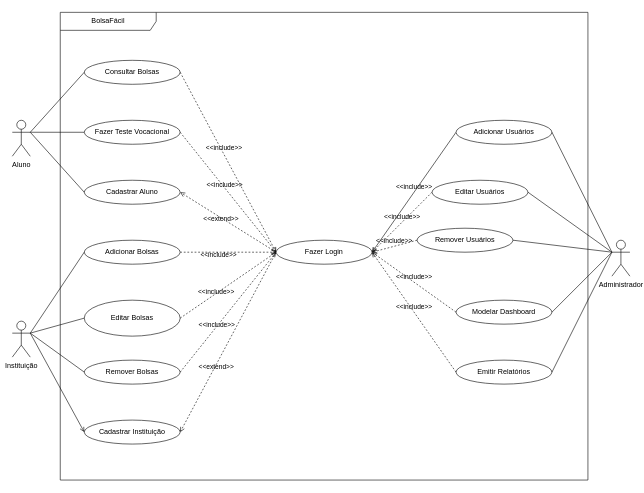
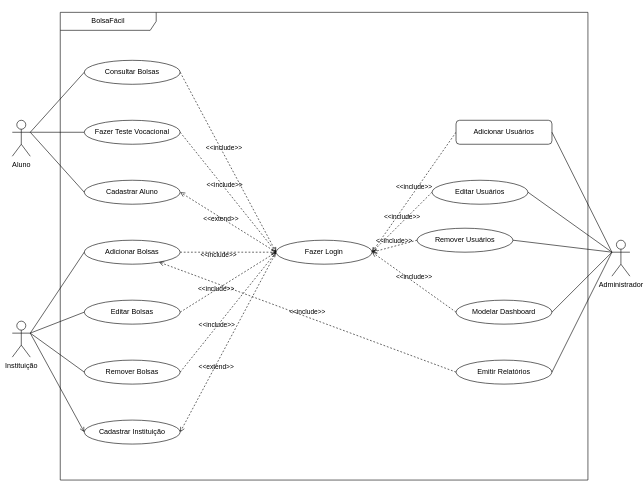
  <mxCell id="0" />
  <mxCell id="1" parent="0" />
  <mxCell id="2" value="BolsaFácil" style="shape=umlFrame;whiteSpace=wrap;html=1;pointerEvents=0;recursiveResize=0;container=1;collapsible=0;width=160;" parent="1" vertex="1"><mxGeometry x="100" y="20" width="880" height="780" as="geometry" /></mxCell>
  <mxCell id="3" value="Fazer Teste Vocacional" style="ellipse;whiteSpace=wrap;html=1;" parent="2" vertex="1"><mxGeometry x="40" y="180" width="160" height="40" as="geometry" /></mxCell>
  <mxCell id="4" value="Consultar Bolsas" style="ellipse;whiteSpace=wrap;html=1;" parent="2" vertex="1"><mxGeometry x="40" y="80" width="160" height="40" as="geometry" /></mxCell>
  <mxCell id="5" value="Cadastrar Aluno" style="ellipse;whiteSpace=wrap;html=1;" parent="2" vertex="1"><mxGeometry x="40" y="280" width="160" height="40" as="geometry" /></mxCell>
  <mxCell id="6" value="&amp;lt;&amp;lt;include&amp;gt;&amp;gt;" style="html=1;verticalAlign=bottom;labelBackgroundColor=none;endArrow=open;endFill=0;dashed=1;rounded=0;exitX=1;exitY=0.5;exitDx=0;exitDy=0;entryX=0;entryY=0.5;entryDx=0;entryDy=0;" parent="2" source="4" target="17" edge="1"><mxGeometry x="-0.093" y="1" width="160" relative="1" as="geometry"><mxPoint x="340" y="100" as="sourcePoint" /><mxPoint x="500" y="100" as="targetPoint" /><mxPoint as="offset" /></mxGeometry></mxCell>
  <mxCell id="7" value="&amp;lt;&amp;lt;include&amp;gt;&amp;gt;" style="html=1;verticalAlign=bottom;labelBackgroundColor=none;endArrow=open;endFill=0;dashed=1;rounded=0;exitX=1;exitY=0.5;exitDx=0;exitDy=0;entryX=0;entryY=0.5;entryDx=0;entryDy=0;" parent="2" source="3" target="17" edge="1"><mxGeometry x="-0.048" y="-3" width="160" relative="1" as="geometry"><mxPoint x="290" y="280" as="sourcePoint" /><mxPoint x="450" y="280" as="targetPoint" /><mxPoint as="offset" /></mxGeometry></mxCell>
  <mxCell id="8" value="&amp;lt;&amp;lt;include&amp;gt;&amp;gt;" style="html=1;verticalAlign=bottom;labelBackgroundColor=none;endArrow=open;endFill=0;dashed=1;rounded=0;exitX=1;exitY=0.5;exitDx=0;exitDy=0;entryX=0;entryY=0.5;entryDx=0;entryDy=0;" parent="2" source="11" target="17" edge="1"><mxGeometry x="-0.197" y="-13" width="160" relative="1" as="geometry"><mxPoint x="210" y="110" as="sourcePoint" /><mxPoint x="295" y="250" as="targetPoint" /><mxPoint as="offset" /></mxGeometry></mxCell>
  <mxCell id="9" value="&amp;lt;&amp;lt;extend&amp;gt;&amp;gt;" style="html=1;verticalAlign=bottom;labelBackgroundColor=none;endArrow=open;endFill=0;dashed=1;rounded=0;entryX=1;entryY=0.5;entryDx=0;entryDy=0;exitX=0;exitY=0.5;exitDx=0;exitDy=0;" parent="2" source="17" target="5" edge="1"><mxGeometry x="0.077" y="10" width="160" relative="1" as="geometry"><mxPoint x="320" y="310" as="sourcePoint" /><mxPoint x="480" y="310" as="targetPoint" /><mxPoint as="offset" /></mxGeometry></mxCell>
  <mxCell id="10" value="&amp;lt;&amp;lt;extend&amp;gt;&amp;gt;" style="html=1;verticalAlign=bottom;labelBackgroundColor=none;endArrow=open;endFill=0;dashed=1;rounded=0;entryX=1;entryY=0.5;entryDx=0;entryDy=0;exitX=0;exitY=0.5;exitDx=0;exitDy=0;" parent="2" source="17" target="12" edge="1"><mxGeometry x="0.315" y="6" width="160" relative="1" as="geometry"><mxPoint x="295" y="290" as="sourcePoint" /><mxPoint x="210" y="290" as="targetPoint" /><mxPoint y="1" as="offset" /></mxGeometry></mxCell>
  <mxCell id="11" value="Adicionar Bolsas" style="ellipse;whiteSpace=wrap;html=1;" parent="2" vertex="1"><mxGeometry x="40" y="380" width="160" height="40" as="geometry" /></mxCell>
  <mxCell id="12" value="Cadastrar Instituição" style="ellipse;whiteSpace=wrap;html=1;" parent="2" vertex="1"><mxGeometry x="40" y="680" width="160" height="40" as="geometry" /></mxCell>
- <mxCell id="13" value="Editar Bolsas" style="ellipse;whiteSpace=wrap;html=1;" vertex="1" parent="2"><mxGeometry x="40" y="480" width="160" height="60" as="geometry" /></mxCell>
+ <mxCell id="13" value="Editar Bolsas" style="ellipse;whiteSpace=wrap;html=1;" vertex="1" parent="2"><mxGeometry x="40" y="480" width="160" height="40" as="geometry" /></mxCell>
  <mxCell id="14" value="Remover Bolsas" style="ellipse;whiteSpace=wrap;html=1;" vertex="1" parent="2"><mxGeometry x="40" y="580" width="160" height="40" as="geometry" /></mxCell>
  <mxCell id="15" value="&amp;lt;&amp;lt;include&amp;gt;&amp;gt;" style="html=1;verticalAlign=bottom;labelBackgroundColor=none;endArrow=open;endFill=0;dashed=1;rounded=0;exitX=1;exitY=0.5;exitDx=0;exitDy=0;entryX=0;entryY=0.5;entryDx=0;entryDy=0;" edge="1" parent="2" source="13" target="17"><mxGeometry x="-0.292" y="-6" width="160" relative="1" as="geometry"><mxPoint x="210" y="410" as="sourcePoint" /><mxPoint x="370" y="310" as="targetPoint" /><mxPoint as="offset" /></mxGeometry></mxCell>
  <mxCell id="16" value="&amp;lt;&amp;lt;include&amp;gt;&amp;gt;" style="html=1;verticalAlign=bottom;labelBackgroundColor=none;endArrow=open;endFill=0;dashed=1;rounded=0;exitX=1;exitY=0.5;exitDx=0;exitDy=0;entryX=0;entryY=0.5;entryDx=0;entryDy=0;" edge="1" parent="2" source="14" target="17"><mxGeometry x="-0.281" y="-3" width="160" relative="1" as="geometry"><mxPoint x="210" y="510" as="sourcePoint" /><mxPoint x="370" y="310" as="targetPoint" /><mxPoint x="1" as="offset" /></mxGeometry></mxCell>
  <mxCell id="17" value="Fazer Login" style="ellipse;whiteSpace=wrap;html=1;" parent="2" vertex="1"><mxGeometry x="360" y="380" width="160" height="40" as="geometry" /></mxCell>
- <mxCell id="18" value="&amp;lt;&amp;lt;include&amp;gt;&amp;gt;" style="html=1;verticalAlign=bottom;labelBackgroundColor=none;endArrow=open;endFill=0;dashed=0;rounded=0;exitX=0;exitY=0.5;exitDx=0;exitDy=0;entryX=1;entryY=0.5;entryDx=0;entryDy=0;" parent="2" source="23" edge="1" target="17"><mxGeometry width="160" relative="1" as="geometry"><mxPoint x="255" y="210" as="sourcePoint" /><mxPoint x="490" y="400" as="targetPoint" /></mxGeometry></mxCell>
+ <mxCell id="18" value="&amp;lt;&amp;lt;include&amp;gt;&amp;gt;" style="html=1;verticalAlign=bottom;labelBackgroundColor=none;endArrow=open;endFill=0;dashed=1;rounded=0;exitX=0;exitY=0.5;exitDx=0;exitDy=0;entryX=1;entryY=0.5;entryDx=0;entryDy=0;" parent="2" source="23" edge="1" target="17"><mxGeometry width="160" relative="1" as="geometry"><mxPoint x="255" y="210" as="sourcePoint" /><mxPoint x="490" y="400" as="targetPoint" /></mxGeometry></mxCell>
  <mxCell id="19" value="&amp;lt;&amp;lt;include&amp;gt;&amp;gt;" style="html=1;verticalAlign=bottom;labelBackgroundColor=none;endArrow=open;endFill=0;dashed=1;rounded=0;exitX=0;exitY=0.5;exitDx=0;exitDy=0;entryX=1;entryY=0.5;entryDx=0;entryDy=0;" parent="2" source="24" edge="1" target="17"><mxGeometry width="160" relative="1" as="geometry"><mxPoint x="575" y="300" as="sourcePoint" /><mxPoint x="490" y="400" as="targetPoint" /></mxGeometry></mxCell>
  <mxCell id="20" value="&amp;lt;&amp;lt;include&amp;gt;&amp;gt;" style="html=1;verticalAlign=bottom;labelBackgroundColor=none;endArrow=open;endFill=0;dashed=1;rounded=0;exitX=0;exitY=0.5;exitDx=0;exitDy=0;entryX=1;entryY=0.5;entryDx=0;entryDy=0;" parent="2" source="25" edge="1" target="17"><mxGeometry width="160" relative="1" as="geometry"><mxPoint x="575" y="300" as="sourcePoint" /><mxPoint x="490" y="400" as="targetPoint" /></mxGeometry></mxCell>
  <mxCell id="21" value="&amp;lt;&amp;lt;include&amp;gt;&amp;gt;" style="html=1;verticalAlign=bottom;labelBackgroundColor=none;endArrow=open;endFill=0;dashed=1;rounded=0;exitX=0;exitY=0.5;exitDx=0;exitDy=0;entryX=1;entryY=0.5;entryDx=0;entryDy=0;" edge="1" parent="2" source="26" target="17"><mxGeometry width="160" relative="1" as="geometry"><mxPoint x="340" y="360" as="sourcePoint" /><mxPoint x="500" y="360" as="targetPoint" /></mxGeometry></mxCell>
- <mxCell id="22" value="&amp;lt;&amp;lt;include&amp;gt;&amp;gt;" style="html=1;verticalAlign=bottom;labelBackgroundColor=none;endArrow=open;endFill=0;dashed=1;rounded=0;exitX=0;exitY=0.5;exitDx=0;exitDy=0;entryX=1;entryY=0.5;entryDx=0;entryDy=0;" edge="1" parent="2" source="27" target="17"><mxGeometry width="160" relative="1" as="geometry"><mxPoint x="630" y="550" as="sourcePoint" /><mxPoint x="500" y="410" as="targetPoint" /></mxGeometry></mxCell>
- <mxCell id="23" value="Adicionar Usuários" style="ellipse;whiteSpace=wrap;html=1;" parent="2" vertex="1"><mxGeometry x="660" y="180" width="160" height="40" as="geometry" /></mxCell>
+ <mxCell id="22" value="&amp;lt;&amp;lt;include&amp;gt;&amp;gt;" style="html=1;verticalAlign=bottom;labelBackgroundColor=none;endArrow=open;endFill=0;dashed=1;rounded=0;exitX=0;exitY=0.5;exitDx=0;exitDy=0;" edge="1" parent="2" source="27" target="11"><mxGeometry width="160" relative="1" as="geometry"><mxPoint x="630" y="550" as="sourcePoint" /><mxPoint x="500" y="410" as="targetPoint" /></mxGeometry></mxCell>
+ <mxCell id="23" value="Adicionar Usuários" style="whiteSpace=wrap;html=1;rounded=1;" parent="2" vertex="1"><mxGeometry x="660" y="180" width="160" height="40" as="geometry" /></mxCell>
  <mxCell id="24" value="Editar Usuários" style="ellipse;whiteSpace=wrap;html=1;" parent="2" vertex="1"><mxGeometry x="620" y="280" width="160" height="40" as="geometry" /></mxCell>
  <mxCell id="25" value="Modelar Dashboard" style="ellipse;whiteSpace=wrap;html=1;" parent="2" vertex="1"><mxGeometry x="660" y="480" width="160" height="40" as="geometry" /></mxCell>
  <mxCell id="26" value="Remover Usuários" style="ellipse;whiteSpace=wrap;html=1;" vertex="1" parent="2"><mxGeometry x="595" y="360" width="160" height="40" as="geometry" /></mxCell>
  <mxCell id="27" value="Emitir Relatórios" style="ellipse;whiteSpace=wrap;html=1;" vertex="1" parent="2"><mxGeometry x="660" y="580" width="160" height="40" as="geometry" /></mxCell>
  <mxCell id="28" value="Administrador" style="shape=umlActor;verticalLabelPosition=bottom;verticalAlign=top;html=1;outlineConnect=0;" parent="2" vertex="1"><mxGeometry x="920" y="380" width="30" height="60" as="geometry" /></mxCell>
  <mxCell id="29" value="" style="endArrow=none;html=1;rounded=0;entryX=0;entryY=0.333;entryDx=0;entryDy=0;entryPerimeter=0;exitX=1;exitY=0.5;exitDx=0;exitDy=0;" parent="2" source="23" target="28" edge="1"><mxGeometry width="50" height="50" relative="1" as="geometry"><mxPoint x="630" y="420" as="sourcePoint" /><mxPoint x="680" y="370" as="targetPoint" /></mxGeometry></mxCell>
  <mxCell id="30" value="" style="endArrow=none;html=1;rounded=0;entryX=0;entryY=0.333;entryDx=0;entryDy=0;entryPerimeter=0;exitX=1;exitY=0.5;exitDx=0;exitDy=0;" parent="2" source="24" target="28" edge="1"><mxGeometry width="50" height="50" relative="1" as="geometry"><mxPoint x="490" y="520" as="sourcePoint" /><mxPoint x="540" y="470" as="targetPoint" /></mxGeometry></mxCell>
  <mxCell id="31" value="" style="endArrow=none;html=1;rounded=0;exitX=0;exitY=0.333;exitDx=0;exitDy=0;exitPerimeter=0;entryX=1;entryY=0.5;entryDx=0;entryDy=0;" parent="2" source="28" target="25" edge="1"><mxGeometry width="50" height="50" relative="1" as="geometry"><mxPoint x="630" y="420" as="sourcePoint" /><mxPoint x="680" y="370" as="targetPoint" /></mxGeometry></mxCell>
  <mxCell id="32" value="" style="endArrow=none;html=1;rounded=0;entryX=0;entryY=0.333;entryDx=0;entryDy=0;entryPerimeter=0;exitX=1;exitY=0.5;exitDx=0;exitDy=0;" edge="1" parent="2" source="26" target="28"><mxGeometry width="50" height="50" relative="1" as="geometry"><mxPoint x="820" y="370" as="sourcePoint" /><mxPoint x="917" y="420" as="targetPoint" /></mxGeometry></mxCell>
  <mxCell id="33" value="" style="endArrow=none;html=1;rounded=0;entryX=0;entryY=0.333;entryDx=0;entryDy=0;entryPerimeter=0;exitX=1;exitY=0.5;exitDx=0;exitDy=0;" edge="1" parent="2" source="27" target="28"><mxGeometry width="50" height="50" relative="1" as="geometry"><mxPoint x="820" y="460" as="sourcePoint" /><mxPoint x="917" y="420" as="targetPoint" /></mxGeometry></mxCell>
  <mxCell id="34" value="Aluno" style="shape=umlActor;verticalLabelPosition=bottom;verticalAlign=top;html=1;outlineConnect=0;" parent="1" vertex="1"><mxGeometry x="20" y="200" width="30" height="60" as="geometry" /></mxCell>
  <mxCell id="35" value="" style="endArrow=none;html=1;rounded=0;exitX=1;exitY=0.333;exitDx=0;exitDy=0;exitPerimeter=0;entryX=0;entryY=0.5;entryDx=0;entryDy=0;" parent="1" source="34" target="5" edge="1"><mxGeometry width="50" height="50" relative="1" as="geometry"><mxPoint x="500" y="330" as="sourcePoint" /><mxPoint x="550" y="280" as="targetPoint" /></mxGeometry></mxCell>
  <mxCell id="36" value="" style="endArrow=none;html=1;rounded=0;exitX=1;exitY=0.333;exitDx=0;exitDy=0;exitPerimeter=0;entryX=0;entryY=0.5;entryDx=0;entryDy=0;" parent="1" source="34" target="4" edge="1"><mxGeometry width="50" height="50" relative="1" as="geometry"><mxPoint x="140" y="230" as="sourcePoint" /><mxPoint x="190" y="180" as="targetPoint" /></mxGeometry></mxCell>
  <mxCell id="37" value="" style="endArrow=none;html=1;rounded=0;entryX=0;entryY=0.5;entryDx=0;entryDy=0;exitX=1;exitY=0.333;exitDx=0;exitDy=0;exitPerimeter=0;" parent="1" source="34" target="3" edge="1"><mxGeometry width="50" height="50" relative="1" as="geometry"><mxPoint x="50" y="170" as="sourcePoint" /><mxPoint x="100" y="120" as="targetPoint" /></mxGeometry></mxCell>
  <mxCell id="38" value="Instituição" style="shape=umlActor;verticalLabelPosition=bottom;verticalAlign=top;html=1;outlineConnect=0;" parent="1" vertex="1"><mxGeometry x="20" y="535" width="30" height="60" as="geometry" /></mxCell>
  <mxCell id="39" value="" style="endArrow=none;html=1;rounded=0;exitX=1;exitY=0.333;exitDx=0;exitDy=0;exitPerimeter=0;entryX=0;entryY=0.5;entryDx=0;entryDy=0;" parent="1" source="38" target="11" edge="1"><mxGeometry width="50" height="50" relative="1" as="geometry"><mxPoint x="60" y="420" as="sourcePoint" /><mxPoint x="110" y="370" as="targetPoint" /></mxGeometry></mxCell>
  <mxCell id="40" value="" style="endArrow=open;html=1;rounded=0;exitX=1;exitY=0.333;exitDx=0;exitDy=0;exitPerimeter=0;entryX=0;entryY=0.5;entryDx=0;entryDy=0;" parent="1" source="38" target="12" edge="1"><mxGeometry width="50" height="50" relative="1" as="geometry"><mxPoint x="60" y="430" as="sourcePoint" /><mxPoint x="140" y="430" as="targetPoint" /></mxGeometry></mxCell>
  <mxCell id="41" value="" style="endArrow=none;html=1;rounded=0;exitX=1;exitY=0.333;exitDx=0;exitDy=0;exitPerimeter=0;entryX=0;entryY=0.5;entryDx=0;entryDy=0;" edge="1" parent="1" source="38" target="13"><mxGeometry width="50" height="50" relative="1" as="geometry"><mxPoint x="60" y="565" as="sourcePoint" /><mxPoint x="150" y="430" as="targetPoint" /></mxGeometry></mxCell>
  <mxCell id="42" value="" style="endArrow=none;html=1;rounded=0;exitX=1;exitY=0.333;exitDx=0;exitDy=0;exitPerimeter=0;entryX=0;entryY=0.5;entryDx=0;entryDy=0;" edge="1" parent="1" source="38" target="14"><mxGeometry width="50" height="50" relative="1" as="geometry"><mxPoint x="60" y="565" as="sourcePoint" /><mxPoint x="150" y="530" as="targetPoint" /></mxGeometry></mxCell>
